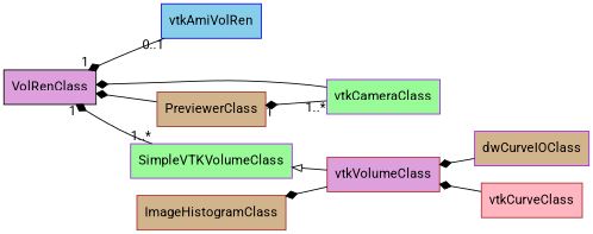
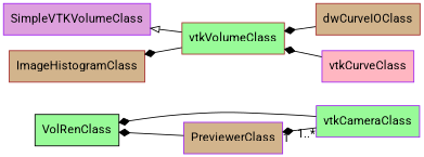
  digraph {
    fontname=Roboto
    rank=same
    rankdir=LR
    node [color=purple fillcolor=tan fontname=Roboto shape=box style=filled]
    edge [arrowtail=diamond dir=back fontname=Roboto]
-   VolRenClass [color=black fillcolor=plum]
-   vtkAmiVolRen [color=blue fillcolor=skyblue]
+   VolRenClass [color=black fillcolor=palegreen]
    vtkCameraClass [fillcolor=palegreen]
-   PreviewerClass [color=brown]
-   SimpleVTKVolumeClass [fillcolor=palegreen]
-   vtkVolumeClass [color=brown fillcolor=plum]
-   dwCurveIOClass
-   vtkCurveClass [color=brown fillcolor=lightpink]
+   PreviewerClass
+   SimpleVTKVolumeClass [fillcolor=plum]
+   vtkVolumeClass [color=brown fillcolor=palegreen]
+   dwCurveIOClass [color=brown]
+   vtkCurveClass [fillcolor=lightpink]
    ImageHistogramClass [color=brown]
-   VolRenClass -> vtkAmiVolRen [headlabel="0..1" taillabel=1]
    VolRenClass -> vtkCameraClass
    VolRenClass -> PreviewerClass
-   VolRenClass -> SimpleVTKVolumeClass [headlabel="1..*" taillabel=1]
    PreviewerClass -> vtkCameraClass [headlabel="1..*" taillabel=1]
    SimpleVTKVolumeClass -> vtkVolumeClass [arrowtail=empty]
    vtkVolumeClass -> dwCurveIOClass
    vtkVolumeClass -> vtkCurveClass
    ImageHistogramClass -> vtkVolumeClass
  }
